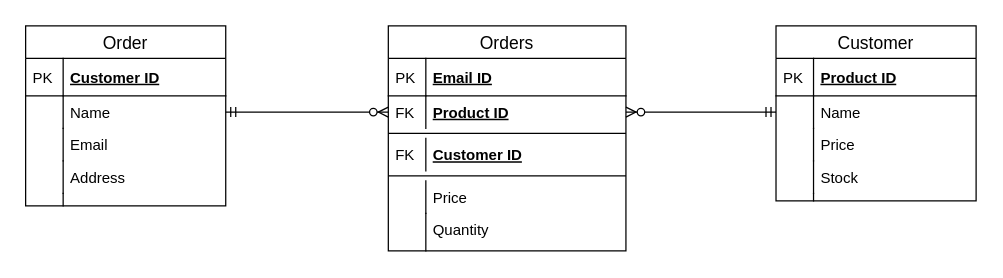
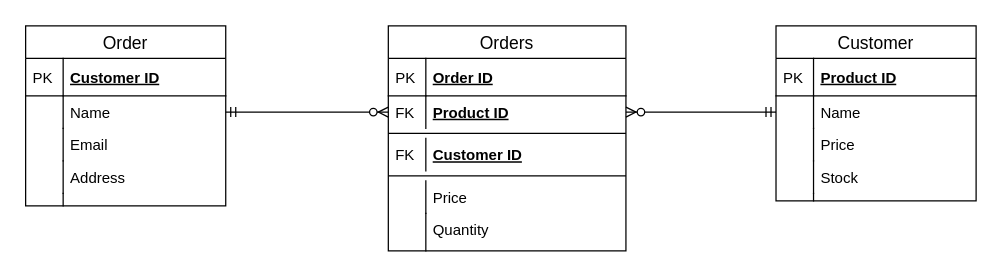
  <mxCell id="0" />
  <mxCell id="1" parent="0" />
  <mxCell id="2" value="" style="edgeStyle=entityRelationEdgeStyle;fontSize=12;html=1;endArrow=ERzeroToMany;startArrow=ERmandOne;" parent="1" source="20" target="7" edge="1"><mxGeometry width="100" height="100" relative="1" as="geometry"><mxPoint x="220" y="48" as="sourcePoint" /><mxPoint x="320" y="148" as="targetPoint" /></mxGeometry></mxCell>
  <mxCell id="3" value="" style="edgeStyle=entityRelationEdgeStyle;fontSize=12;html=1;endArrow=ERzeroToMany;startArrow=ERmandOne;" parent="1" source="31" target="7" edge="1"><mxGeometry width="100" height="100" relative="1" as="geometry"><mxPoint x="470" y="318" as="sourcePoint" /><mxPoint x="550" y="148" as="targetPoint" /></mxGeometry></mxCell>
  <mxCell id="4" value="Orders" style="swimlane;fontStyle=0;childLayout=stackLayout;horizontal=1;startSize=26;horizontalStack=0;resizeParent=1;resizeParentMax=0;resizeLast=0;collapsible=1;marginBottom=0;align=center;fontSize=14;" parent="1" vertex="1"><mxGeometry x="310" y="20" width="190" height="180" as="geometry" /></mxCell>
- <mxCell id="5" value="Email ID" style="shape=partialRectangle;top=0;left=0;right=0;bottom=1;align=left;verticalAlign=middle;fillColor=none;spacingLeft=34;spacingRight=4;overflow=hidden;rotatable=0;points=[[0,0.5],[1,0.5]];portConstraint=eastwest;dropTarget=0;fontStyle=5;fontSize=12;" parent="4" vertex="1"><mxGeometry y="26" width="190" height="30" as="geometry" /></mxCell>
+ <mxCell id="5" value="Order ID" style="shape=partialRectangle;top=0;left=0;right=0;bottom=1;align=left;verticalAlign=middle;fillColor=none;spacingLeft=34;spacingRight=4;overflow=hidden;rotatable=0;points=[[0,0.5],[1,0.5]];portConstraint=eastwest;dropTarget=0;fontStyle=5;fontSize=12;" parent="4" vertex="1"><mxGeometry y="26" width="190" height="30" as="geometry" /></mxCell>
  <mxCell id="6" value="PK" style="shape=partialRectangle;top=0;left=0;bottom=0;fillColor=none;align=left;verticalAlign=middle;spacingLeft=4;spacingRight=4;overflow=hidden;rotatable=0;points=[];portConstraint=eastwest;part=1;fontSize=12;" parent="5" vertex="1" connectable="0"><mxGeometry width="30" height="30" as="geometry" /></mxCell>
  <mxCell id="7" value="Product ID" style="shape=partialRectangle;top=0;left=0;right=0;bottom=0;align=left;verticalAlign=top;fillColor=none;spacingLeft=34;spacingRight=4;overflow=hidden;rotatable=0;points=[[0,0.5],[1,0.5]];portConstraint=eastwest;dropTarget=0;fontSize=12;fontStyle=5" parent="4" vertex="1"><mxGeometry y="56" width="190" height="26" as="geometry" /></mxCell>
  <mxCell id="8" value="FK" style="shape=partialRectangle;top=0;left=0;bottom=0;fillColor=none;align=left;verticalAlign=top;spacingLeft=4;spacingRight=4;overflow=hidden;rotatable=0;points=[];portConstraint=eastwest;part=1;fontSize=12;" parent="7" vertex="1" connectable="0"><mxGeometry width="30" height="26" as="geometry" /></mxCell>
  <mxCell id="9" value="" style="line;strokeWidth=1;fillColor=none;align=left;verticalAlign=middle;spacingTop=-1;spacingLeft=3;spacingRight=3;rotatable=0;labelPosition=right;points=[];portConstraint=eastwest;fontSize=12;" parent="4" vertex="1"><mxGeometry y="82" width="190" height="8" as="geometry" /></mxCell>
  <mxCell id="10" value="Customer ID" style="shape=partialRectangle;top=0;left=0;right=0;bottom=0;align=left;verticalAlign=top;fillColor=none;spacingLeft=34;spacingRight=4;overflow=hidden;rotatable=0;points=[[0,0.5],[1,0.5]];portConstraint=eastwest;dropTarget=0;fontSize=12;fontStyle=5" parent="4" vertex="1"><mxGeometry y="90" width="190" height="26" as="geometry" /></mxCell>
  <mxCell id="11" value="FK" style="shape=partialRectangle;top=0;left=0;bottom=0;fillColor=none;align=left;verticalAlign=top;spacingLeft=4;spacingRight=4;overflow=hidden;rotatable=0;points=[];portConstraint=eastwest;part=1;fontSize=12;" parent="10" vertex="1" connectable="0"><mxGeometry width="30" height="26" as="geometry" /></mxCell>
  <mxCell id="12" value="" style="line;strokeWidth=1;fillColor=none;align=left;verticalAlign=middle;spacingTop=-1;spacingLeft=3;spacingRight=3;rotatable=0;labelPosition=right;points=[];portConstraint=eastwest;fontSize=12;" parent="4" vertex="1"><mxGeometry y="116" width="190" height="8" as="geometry" /></mxCell>
  <mxCell id="13" value="Price" style="shape=partialRectangle;top=0;left=0;right=0;bottom=0;align=left;verticalAlign=top;fillColor=none;spacingLeft=34;spacingRight=4;overflow=hidden;rotatable=0;points=[[0,0.5],[1,0.5]];portConstraint=eastwest;dropTarget=0;fontSize=12;" parent="4" vertex="1"><mxGeometry y="124" width="190" height="26" as="geometry" /></mxCell>
  <mxCell id="14" value="" style="shape=partialRectangle;top=0;left=0;bottom=0;fillColor=none;align=left;verticalAlign=top;spacingLeft=4;spacingRight=4;overflow=hidden;rotatable=0;points=[];portConstraint=eastwest;part=1;fontSize=12;" parent="13" vertex="1" connectable="0"><mxGeometry width="30" height="26" as="geometry" /></mxCell>
  <mxCell id="15" value="Quantity" style="shape=partialRectangle;top=0;left=0;right=0;bottom=0;align=left;verticalAlign=top;fillColor=none;spacingLeft=34;spacingRight=4;overflow=hidden;rotatable=0;points=[[0,0.5],[1,0.5]];portConstraint=eastwest;dropTarget=0;fontSize=12;" parent="4" vertex="1"><mxGeometry y="150" width="190" height="30" as="geometry" /></mxCell>
  <mxCell id="16" value="" style="shape=partialRectangle;top=0;left=0;bottom=0;fillColor=none;align=left;verticalAlign=top;spacingLeft=4;spacingRight=4;overflow=hidden;rotatable=0;points=[];portConstraint=eastwest;part=1;fontSize=12;" parent="15" vertex="1" connectable="0"><mxGeometry width="30" height="30" as="geometry" /></mxCell>
  <mxCell id="17" value="Order" style="swimlane;fontStyle=0;childLayout=stackLayout;horizontal=1;startSize=26;horizontalStack=0;resizeParent=1;resizeParentMax=0;resizeLast=0;collapsible=1;marginBottom=0;align=center;fontSize=14;" parent="1" vertex="1"><mxGeometry x="20" y="20" width="160" height="144" as="geometry" /></mxCell>
  <mxCell id="18" value="Customer ID" style="shape=partialRectangle;top=0;left=0;right=0;bottom=1;align=left;verticalAlign=middle;fillColor=none;spacingLeft=34;spacingRight=4;overflow=hidden;rotatable=0;points=[[0,0.5],[1,0.5]];portConstraint=eastwest;dropTarget=0;fontStyle=5;fontSize=12;" parent="17" vertex="1"><mxGeometry y="26" width="160" height="30" as="geometry" /></mxCell>
  <mxCell id="19" value="PK" style="shape=partialRectangle;top=0;left=0;bottom=0;fillColor=none;align=left;verticalAlign=middle;spacingLeft=4;spacingRight=4;overflow=hidden;rotatable=0;points=[];portConstraint=eastwest;part=1;fontSize=12;" parent="18" vertex="1" connectable="0"><mxGeometry width="30" height="30" as="geometry" /></mxCell>
  <mxCell id="20" value="Name" style="shape=partialRectangle;top=0;left=0;right=0;bottom=0;align=left;verticalAlign=top;fillColor=none;spacingLeft=34;spacingRight=4;overflow=hidden;rotatable=0;points=[[0,0.5],[1,0.5]];portConstraint=eastwest;dropTarget=0;fontSize=12;" parent="17" vertex="1"><mxGeometry y="56" width="160" height="26" as="geometry" /></mxCell>
  <mxCell id="21" value="" style="shape=partialRectangle;top=0;left=0;bottom=0;fillColor=none;align=left;verticalAlign=top;spacingLeft=4;spacingRight=4;overflow=hidden;rotatable=0;points=[];portConstraint=eastwest;part=1;fontSize=12;" parent="20" vertex="1" connectable="0"><mxGeometry width="30" height="26" as="geometry" /></mxCell>
  <mxCell id="22" value="Email" style="shape=partialRectangle;top=0;left=0;right=0;bottom=0;align=left;verticalAlign=top;fillColor=none;spacingLeft=34;spacingRight=4;overflow=hidden;rotatable=0;points=[[0,0.5],[1,0.5]];portConstraint=eastwest;dropTarget=0;fontSize=12;" parent="17" vertex="1"><mxGeometry y="82" width="160" height="26" as="geometry" /></mxCell>
  <mxCell id="23" value="" style="shape=partialRectangle;top=0;left=0;bottom=0;fillColor=none;align=left;verticalAlign=top;spacingLeft=4;spacingRight=4;overflow=hidden;rotatable=0;points=[];portConstraint=eastwest;part=1;fontSize=12;" parent="22" vertex="1" connectable="0"><mxGeometry width="30" height="26" as="geometry" /></mxCell>
  <mxCell id="24" value="Address" style="shape=partialRectangle;top=0;left=0;right=0;bottom=0;align=left;verticalAlign=top;fillColor=none;spacingLeft=34;spacingRight=4;overflow=hidden;rotatable=0;points=[[0,0.5],[1,0.5]];portConstraint=eastwest;dropTarget=0;fontSize=12;" parent="17" vertex="1"><mxGeometry y="108" width="160" height="26" as="geometry" /></mxCell>
  <mxCell id="25" value="" style="shape=partialRectangle;top=0;left=0;bottom=0;fillColor=none;align=left;verticalAlign=top;spacingLeft=4;spacingRight=4;overflow=hidden;rotatable=0;points=[];portConstraint=eastwest;part=1;fontSize=12;" parent="24" vertex="1" connectable="0"><mxGeometry width="30" height="26" as="geometry" /></mxCell>
  <mxCell id="26" value="" style="shape=partialRectangle;top=0;left=0;right=0;bottom=0;align=left;verticalAlign=top;fillColor=none;spacingLeft=34;spacingRight=4;overflow=hidden;rotatable=0;points=[[0,0.5],[1,0.5]];portConstraint=eastwest;dropTarget=0;fontSize=12;" parent="17" vertex="1"><mxGeometry y="134" width="160" height="10" as="geometry" /></mxCell>
  <mxCell id="27" value="" style="shape=partialRectangle;top=0;left=0;bottom=0;fillColor=none;align=left;verticalAlign=top;spacingLeft=4;spacingRight=4;overflow=hidden;rotatable=0;points=[];portConstraint=eastwest;part=1;fontSize=12;" parent="26" vertex="1" connectable="0"><mxGeometry width="30" height="10" as="geometry" /></mxCell>
  <mxCell id="28" value="Customer" style="swimlane;fontStyle=0;childLayout=stackLayout;horizontal=1;startSize=26;horizontalStack=0;resizeParent=1;resizeParentMax=0;resizeLast=0;collapsible=1;marginBottom=0;align=center;fontSize=14;" parent="1" vertex="1"><mxGeometry x="620" y="20" width="160" height="140" as="geometry" /></mxCell>
  <mxCell id="29" value="Product ID" style="shape=partialRectangle;top=0;left=0;right=0;bottom=1;align=left;verticalAlign=middle;fillColor=none;spacingLeft=34;spacingRight=4;overflow=hidden;rotatable=0;points=[[0,0.5],[1,0.5]];portConstraint=eastwest;dropTarget=0;fontStyle=5;fontSize=12;" parent="28" vertex="1"><mxGeometry y="26" width="160" height="30" as="geometry" /></mxCell>
  <mxCell id="30" value="PK" style="shape=partialRectangle;top=0;left=0;bottom=0;fillColor=none;align=left;verticalAlign=middle;spacingLeft=4;spacingRight=4;overflow=hidden;rotatable=0;points=[];portConstraint=eastwest;part=1;fontSize=12;" parent="29" vertex="1" connectable="0"><mxGeometry width="30" height="30" as="geometry" /></mxCell>
  <mxCell id="31" value="Name" style="shape=partialRectangle;top=0;left=0;right=0;bottom=0;align=left;verticalAlign=top;fillColor=none;spacingLeft=34;spacingRight=4;overflow=hidden;rotatable=0;points=[[0,0.5],[1,0.5]];portConstraint=eastwest;dropTarget=0;fontSize=12;" parent="28" vertex="1"><mxGeometry y="56" width="160" height="26" as="geometry" /></mxCell>
  <mxCell id="32" value="" style="shape=partialRectangle;top=0;left=0;bottom=0;fillColor=none;align=left;verticalAlign=top;spacingLeft=4;spacingRight=4;overflow=hidden;rotatable=0;points=[];portConstraint=eastwest;part=1;fontSize=12;" parent="31" vertex="1" connectable="0"><mxGeometry width="30" height="26" as="geometry" /></mxCell>
  <mxCell id="33" value="Price" style="shape=partialRectangle;top=0;left=0;right=0;bottom=0;align=left;verticalAlign=top;fillColor=none;spacingLeft=34;spacingRight=4;overflow=hidden;rotatable=0;points=[[0,0.5],[1,0.5]];portConstraint=eastwest;dropTarget=0;fontSize=12;" parent="28" vertex="1"><mxGeometry y="82" width="160" height="26" as="geometry" /></mxCell>
  <mxCell id="34" value="" style="shape=partialRectangle;top=0;left=0;bottom=0;fillColor=none;align=left;verticalAlign=top;spacingLeft=4;spacingRight=4;overflow=hidden;rotatable=0;points=[];portConstraint=eastwest;part=1;fontSize=12;" parent="33" vertex="1" connectable="0"><mxGeometry width="30" height="26" as="geometry" /></mxCell>
  <mxCell id="35" value="Stock" style="shape=partialRectangle;top=0;left=0;right=0;bottom=0;align=left;verticalAlign=top;fillColor=none;spacingLeft=34;spacingRight=4;overflow=hidden;rotatable=0;points=[[0,0.5],[1,0.5]];portConstraint=eastwest;dropTarget=0;fontSize=12;" parent="28" vertex="1"><mxGeometry y="108" width="160" height="26" as="geometry" /></mxCell>
  <mxCell id="36" value="" style="shape=partialRectangle;top=0;left=0;bottom=0;fillColor=none;align=left;verticalAlign=top;spacingLeft=4;spacingRight=4;overflow=hidden;rotatable=0;points=[];portConstraint=eastwest;part=1;fontSize=12;" parent="35" vertex="1" connectable="0"><mxGeometry width="30" height="26" as="geometry" /></mxCell>
  <mxCell id="37" value="" style="shape=partialRectangle;top=0;left=0;right=0;bottom=0;align=left;verticalAlign=top;fillColor=none;spacingLeft=34;spacingRight=4;overflow=hidden;rotatable=0;points=[[0,0.5],[1,0.5]];portConstraint=eastwest;dropTarget=0;fontSize=12;" parent="28" vertex="1"><mxGeometry y="134" width="160" height="6" as="geometry" /></mxCell>
  <mxCell id="38" value="" style="shape=partialRectangle;top=0;left=0;bottom=0;fillColor=none;align=left;verticalAlign=top;spacingLeft=4;spacingRight=4;overflow=hidden;rotatable=0;points=[];portConstraint=eastwest;part=1;fontSize=12;" parent="37" vertex="1" connectable="0"><mxGeometry width="30" height="6" as="geometry" /></mxCell>
